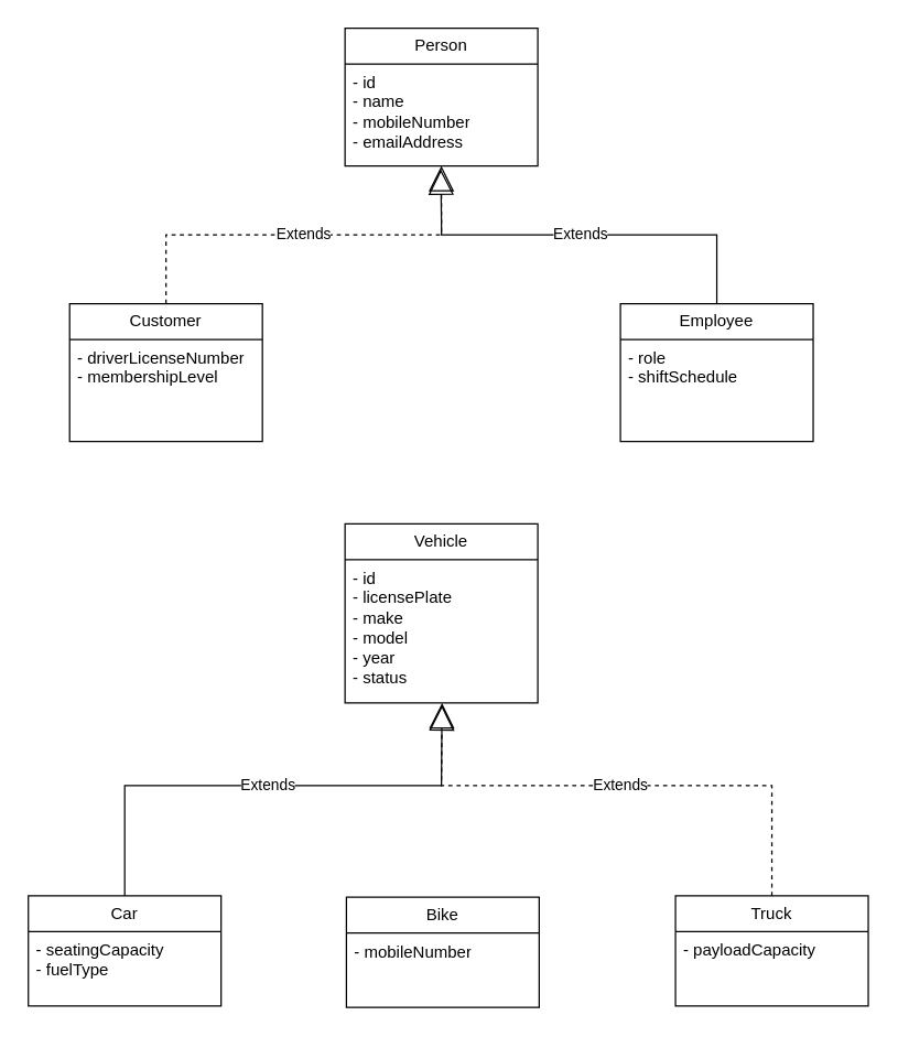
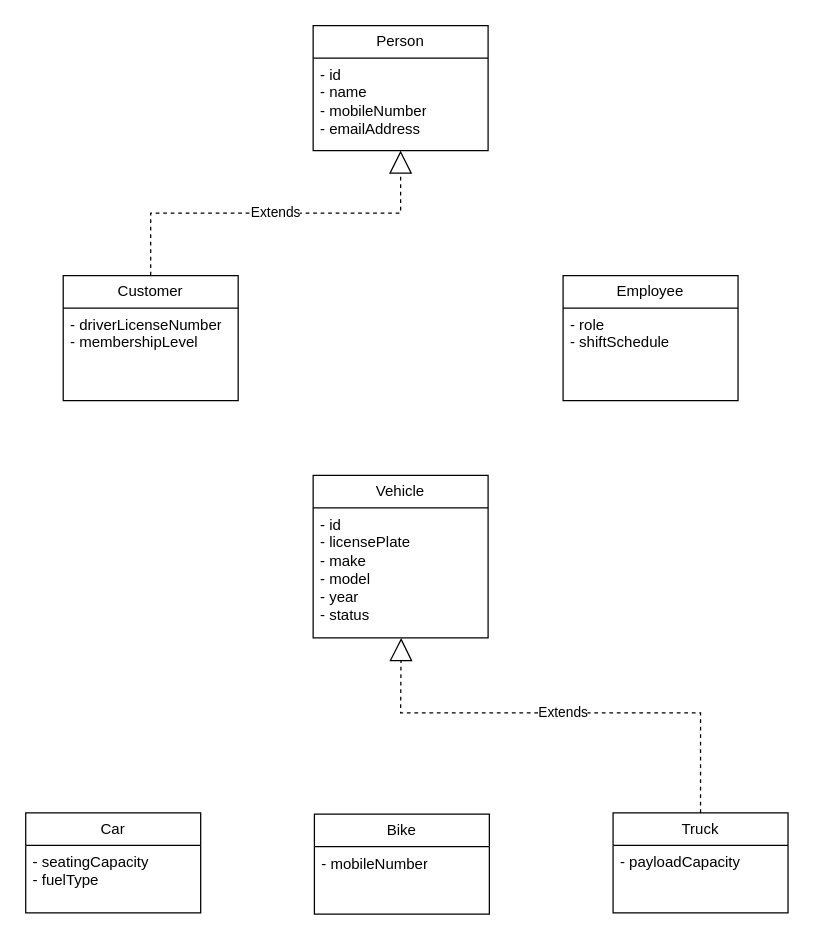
  <mxCell id="0" />
  <mxCell id="1" parent="0" />
  <mxCell id="2" value="Person" style="swimlane;fontStyle=0;childLayout=stackLayout;horizontal=1;startSize=26;fillColor=none;horizontalStack=0;resizeParent=1;resizeParentMax=0;resizeLast=0;collapsible=1;marginBottom=0;whiteSpace=wrap;html=1;" vertex="1" parent="1"><mxGeometry x="250" y="20" width="140" height="100" as="geometry" /></mxCell>
  <mxCell id="3" value="&lt;div&gt;- id&lt;/div&gt;&lt;div&gt;- name&lt;/div&gt;&lt;div&gt;- mobileNumber&lt;/div&gt;&lt;div&gt;- emailAddress&lt;/div&gt;" style="text;strokeColor=none;fillColor=none;align=left;verticalAlign=top;spacingLeft=4;spacingRight=4;overflow=hidden;rotatable=0;points=[[0,0.5],[1,0.5]];portConstraint=eastwest;whiteSpace=wrap;html=1;" vertex="1" parent="2"><mxGeometry y="26" width="140" height="74" as="geometry" /></mxCell>
  <mxCell id="4" value="Customer" style="swimlane;fontStyle=0;childLayout=stackLayout;horizontal=1;startSize=26;fillColor=none;horizontalStack=0;resizeParent=1;resizeParentMax=0;resizeLast=0;collapsible=1;marginBottom=0;whiteSpace=wrap;html=1;" vertex="1" parent="1"><mxGeometry x="50" y="220" width="140" height="100" as="geometry" /></mxCell>
  <mxCell id="5" value="&lt;div&gt;- driverLicenseNumber&lt;/div&gt;&lt;div&gt;- membershipLevel&lt;/div&gt;&lt;div&gt;&lt;br&gt;&lt;/div&gt;" style="text;strokeColor=none;fillColor=none;align=left;verticalAlign=top;spacingLeft=4;spacingRight=4;overflow=hidden;rotatable=0;points=[[0,0.5],[1,0.5]];portConstraint=eastwest;whiteSpace=wrap;html=1;" vertex="1" parent="4"><mxGeometry y="26" width="140" height="74" as="geometry" /></mxCell>
  <mxCell id="6" value="Employee" style="swimlane;fontStyle=0;childLayout=stackLayout;horizontal=1;startSize=26;fillColor=none;horizontalStack=0;resizeParent=1;resizeParentMax=0;resizeLast=0;collapsible=1;marginBottom=0;whiteSpace=wrap;html=1;" vertex="1" parent="1"><mxGeometry x="450" y="220" width="140" height="100" as="geometry" /></mxCell>
  <mxCell id="7" value="&lt;div&gt;- role&lt;/div&gt;&lt;div&gt;- shiftSchedule&lt;/div&gt;&lt;div&gt;&lt;br&gt;&lt;/div&gt;" style="text;strokeColor=none;fillColor=none;align=left;verticalAlign=top;spacingLeft=4;spacingRight=4;overflow=hidden;rotatable=0;points=[[0,0.5],[1,0.5]];portConstraint=eastwest;whiteSpace=wrap;html=1;" vertex="1" parent="6"><mxGeometry y="26" width="140" height="74" as="geometry" /></mxCell>
- <mxCell id="8" value="Extends" style="endArrow=block;endSize=16;endFill=0;html=1;rounded=0;exitX=0.5;exitY=0;exitDx=0;exitDy=0;entryX=0.497;entryY=1.032;entryDx=0;entryDy=0;entryPerimeter=0;" edge="1" parent="1" source="6" target="3"><mxGeometry width="160" relative="1" as="geometry"><mxPoint x="130" y="230" as="sourcePoint" /><mxPoint x="320" y="120" as="targetPoint" /><Array as="points"><mxPoint x="520" y="170" /><mxPoint x="320" y="170" /><mxPoint x="320" y="160" /></Array></mxGeometry></mxCell>
  <mxCell id="9" value="Extends" style="endArrow=block;endSize=16;endFill=0;html=1;rounded=0;exitX=0.5;exitY=0;exitDx=0;exitDy=0;entryX=0.5;entryY=1;entryDx=0;entryDy=0;dashed=1;" edge="1" parent="1" source="4" target="2"><mxGeometry width="160" relative="1" as="geometry"><mxPoint x="530" y="230" as="sourcePoint" /><mxPoint x="320" y="120" as="targetPoint" /><Array as="points"><mxPoint x="120" y="170" /><mxPoint x="320" y="170" /></Array></mxGeometry></mxCell>
  <mxCell id="10" value="Vehicle" style="swimlane;fontStyle=0;childLayout=stackLayout;horizontal=1;startSize=26;fillColor=none;horizontalStack=0;resizeParent=1;resizeParentMax=0;resizeLast=0;collapsible=1;marginBottom=0;whiteSpace=wrap;html=1;" vertex="1" parent="1"><mxGeometry x="250" y="380" width="140" height="130" as="geometry" /></mxCell>
  <mxCell id="11" value="- id&lt;div&gt;- licensePlate&lt;/div&gt;&lt;div&gt;- make&lt;/div&gt;&lt;div&gt;- model&lt;/div&gt;&lt;div&gt;- year&lt;/div&gt;&lt;div&gt;- status&lt;/div&gt;" style="text;strokeColor=none;fillColor=none;align=left;verticalAlign=top;spacingLeft=4;spacingRight=4;overflow=hidden;rotatable=0;points=[[0,0.5],[1,0.5]];portConstraint=eastwest;whiteSpace=wrap;html=1;" vertex="1" parent="10"><mxGeometry y="26" width="140" height="104" as="geometry" /></mxCell>
  <mxCell id="12" value="Bike" style="swimlane;fontStyle=0;childLayout=stackLayout;horizontal=1;startSize=26;fillColor=none;horizontalStack=0;resizeParent=1;resizeParentMax=0;resizeLast=0;collapsible=1;marginBottom=0;whiteSpace=wrap;html=1;" vertex="1" parent="1"><mxGeometry x="251" y="651" width="140" height="80" as="geometry" /></mxCell>
  <mxCell id="13" value="- mobileNumber&lt;div&gt;&lt;br&gt;&lt;/div&gt;&lt;div&gt;&lt;br&gt;&lt;/div&gt;" style="text;strokeColor=none;fillColor=none;align=left;verticalAlign=top;spacingLeft=4;spacingRight=4;overflow=hidden;rotatable=0;points=[[0,0.5],[1,0.5]];portConstraint=eastwest;whiteSpace=wrap;html=1;" vertex="1" parent="12"><mxGeometry y="26" width="140" height="54" as="geometry" /></mxCell>
  <mxCell id="14" value="Car" style="swimlane;fontStyle=0;childLayout=stackLayout;horizontal=1;startSize=26;fillColor=none;horizontalStack=0;resizeParent=1;resizeParentMax=0;resizeLast=0;collapsible=1;marginBottom=0;whiteSpace=wrap;html=1;" vertex="1" parent="1"><mxGeometry x="20" y="650" width="140" height="80" as="geometry" /></mxCell>
  <mxCell id="15" value="- seatingCapacity&lt;div&gt;- fuelType&lt;/div&gt;&lt;div&gt;&lt;br&gt;&lt;/div&gt;" style="text;strokeColor=none;fillColor=none;align=left;verticalAlign=top;spacingLeft=4;spacingRight=4;overflow=hidden;rotatable=0;points=[[0,0.5],[1,0.5]];portConstraint=eastwest;whiteSpace=wrap;html=1;" vertex="1" parent="14"><mxGeometry y="26" width="140" height="54" as="geometry" /></mxCell>
  <mxCell id="16" value="Truck" style="swimlane;fontStyle=0;childLayout=stackLayout;horizontal=1;startSize=26;fillColor=none;horizontalStack=0;resizeParent=1;resizeParentMax=0;resizeLast=0;collapsible=1;marginBottom=0;whiteSpace=wrap;html=1;" vertex="1" parent="1"><mxGeometry x="490" y="650" width="140" height="80" as="geometry" /></mxCell>
  <mxCell id="17" value="- payloadCapacity&lt;div&gt;&lt;br&gt;&lt;/div&gt;&lt;div&gt;&lt;br&gt;&lt;/div&gt;" style="text;strokeColor=none;fillColor=none;align=left;verticalAlign=top;spacingLeft=4;spacingRight=4;overflow=hidden;rotatable=0;points=[[0,0.5],[1,0.5]];portConstraint=eastwest;whiteSpace=wrap;html=1;" vertex="1" parent="16"><mxGeometry y="26" width="140" height="54" as="geometry" /></mxCell>
- <mxCell id="18" value="Extends" style="endArrow=block;endSize=16;endFill=0;html=1;rounded=0;entryX=0.503;entryY=1.015;entryDx=0;entryDy=0;entryPerimeter=0;exitX=0.5;exitY=0;exitDx=0;exitDy=0;" edge="1" parent="1" source="14" target="11"><mxGeometry width="160" relative="1" as="geometry"><mxPoint x="270" y="560" as="sourcePoint" /><mxPoint x="318" y="510" as="targetPoint" /><Array as="points"><mxPoint x="90" y="570" /><mxPoint x="320" y="570" /></Array></mxGeometry></mxCell>
  <mxCell id="19" value="Extends" style="endArrow=block;endSize=16;endFill=0;html=1;rounded=0;exitX=0.5;exitY=0;exitDx=0;exitDy=0;entryX=0.503;entryY=1;entryDx=0;entryDy=0;entryPerimeter=0;dashed=1;" edge="1" parent="1" source="16" target="11"><mxGeometry width="160" relative="1" as="geometry"><mxPoint x="331" y="661" as="sourcePoint" /><mxPoint x="330" y="520" as="targetPoint" /><Array as="points"><mxPoint x="560" y="570" /><mxPoint x="320" y="570" /></Array></mxGeometry></mxCell>
